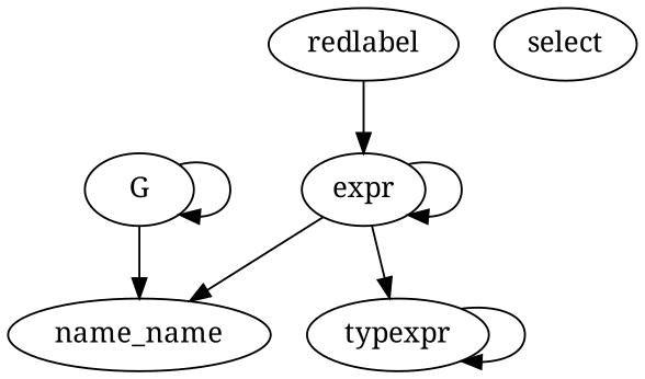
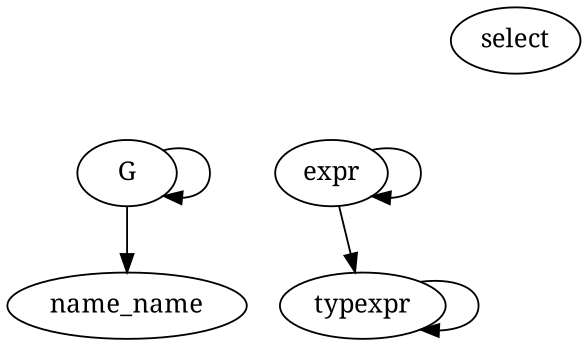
  digraph {
    fontname="Noto Serif"
    node [fontname="Noto Serif"]
    edge [fontname="Noto Serif"]
    G
    n2 [label=name_name]
    typexpr
    select
    expr
-   redlabel
    G -> G
    G -> n2
    typexpr -> typexpr
-   expr -> n2
    expr -> typexpr
    expr -> expr
-   redlabel -> expr
  }
